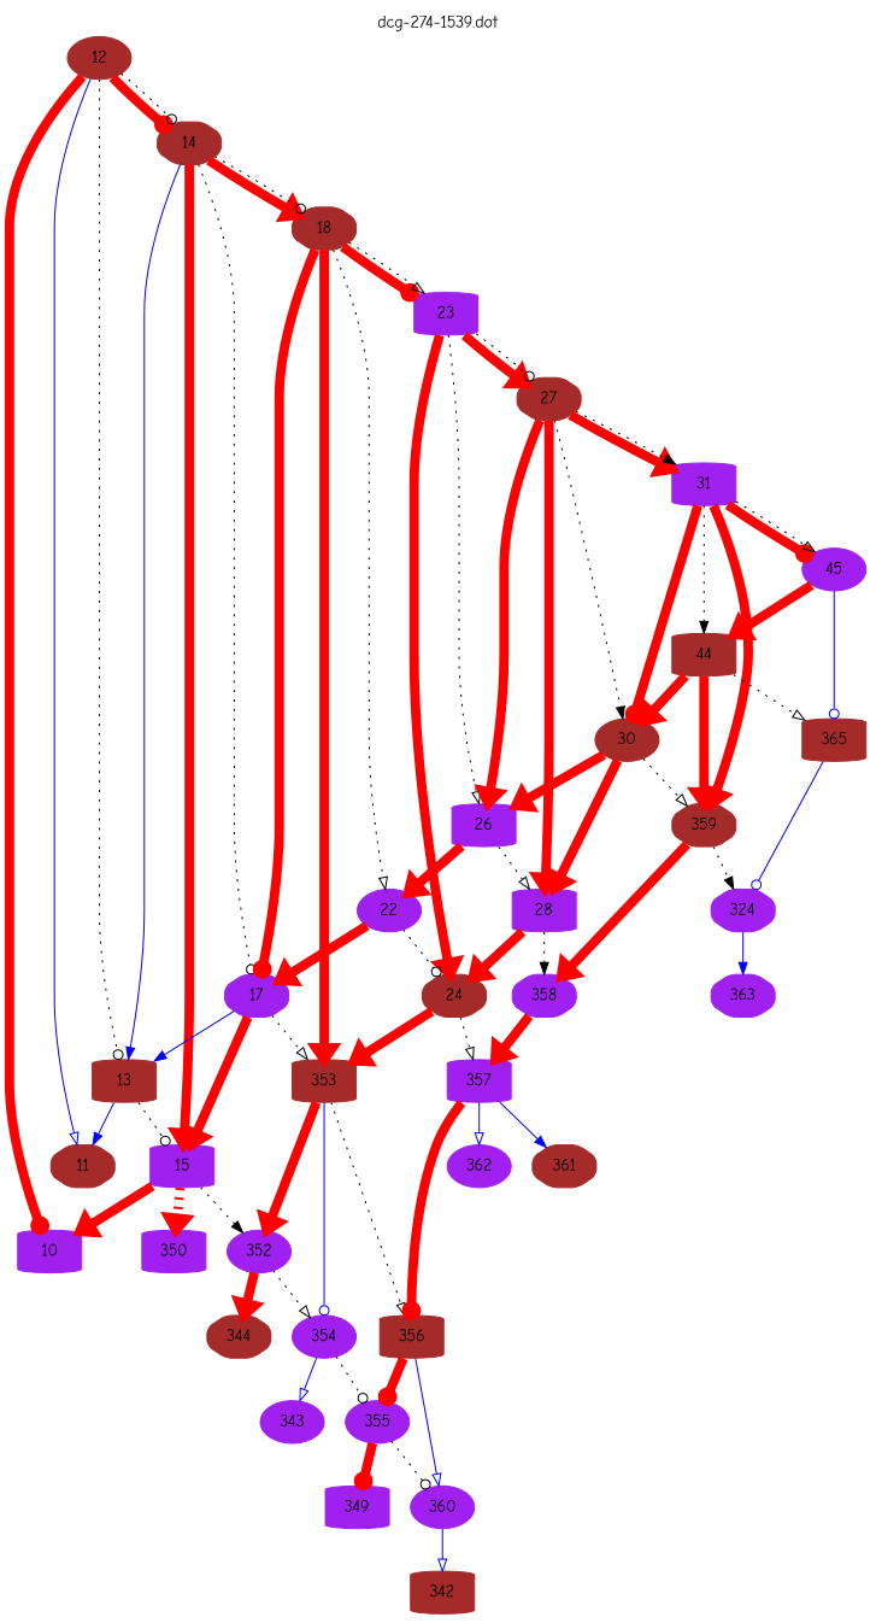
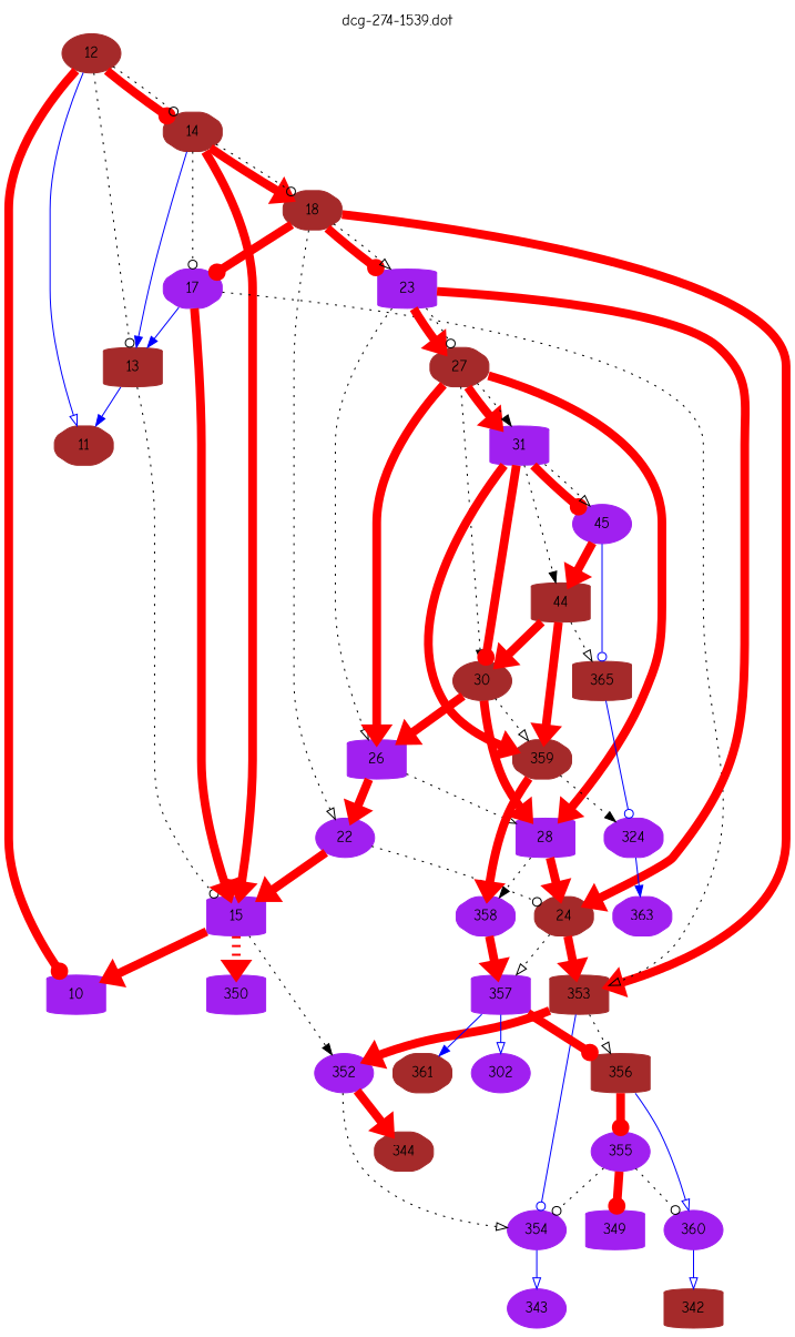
  digraph {
    fontname="Comic Neue"
    label="dcg-274-1539.dot"
    labelloc=t
    node [color=purple fontname="Comic Neue" shape=cylinder style="rounded,filled"]
    edge [arrowhead=normal color=red fontname="Comic Neue" penwidth=8]
    n1 [color=brown label=12 shape=ellipse]
    n2 [color=brown label=11 shape=octagon]
    n3 [label=10]
    n4 [color=brown label=14 shape=octagon]
    n5 [color=brown label=13]
    n6 [label=15]
    n7 [color=brown label=18 shape=octagon]
    n8 [label=17 shape=octagon]
    n9 [label=352 shape=ellipse]
    n10 [label=350]
    n11 [color=brown label=353]
    n12 [label=23]
    n13 [label=22 shape=ellipse]
    n14 [label=354 shape=ellipse]
    n15 [color=brown label=344 shape=octagon]
    n16 [color=brown label=356]
    n17 [color=brown label=24 shape=octagon]
    n18 [color=brown label=27 shape=octagon]
    n19 [label=26]
    n20 [label=355 shape=ellipse]
    n21 [label=360 shape=ellipse]
    n22 [label=343 shape=ellipse]
    n23 [label=357]
    n24 [label=28]
    n25 [label=31]
    n26 [color=brown label=30 shape=ellipse]
-   n27 [label=362 shape=ellipse]
+   n27 [label=302 shape=ellipse]
    n28 [color=brown label=361 shape=octagon]
    n29 [label=358 shape=octagon]
    n30 [color=brown label=359 shape=octagon]
    n31 [label=45 shape=ellipse]
    n32 [color=brown label=44]
    n33 [label=324 shape=octagon]
    n34 [color=brown label=365]
    n35 [label=363 shape=octagon]
    n36 [label=349]
    n37 [color=brown label=342]
    n1 -> n2 [arrowhead=onormal color=blue penwidth=1]
    n1 -> n3 [arrowhead=odot]
    n1 -> n4 [arrowhead=odot]
    n1 -> n4 [arrowhead=odot style=dotted color="" penwidth=""]
    n1 -> n5 [arrowhead=odot style=dotted color="" penwidth=""]
    n4 -> n5 [color=blue penwidth=1]
    n4 -> n6 [arrowhead=onormal]
    n4 -> n7
    n4 -> n7 [arrowhead=odot style=dotted color="" penwidth=""]
    n4 -> n8 [arrowhead=odot style=dotted color="" penwidth=""]
    n5 -> n2 [color=blue penwidth=1]
    n5 -> n6 [arrowhead=odot style=dotted color="" penwidth=""]
    n6 -> n3
    n6 -> n9 [style=dotted color="" penwidth=""]
    n6 -> n10 [style=dotted]
    n7 -> n8 [arrowhead=odot]
    n7 -> n11
    n7 -> n12 [arrowhead=odot]
    n7 -> n12 [arrowhead=onormal style=dotted color="" penwidth=""]
    n7 -> n13 [arrowhead=onormal style=dotted color="" penwidth=""]
    n8 -> n5 [color=blue penwidth=1]
    n8 -> n6
    n8 -> n11 [arrowhead=onormal style=dotted color="" penwidth=""]
    n9 -> n14 [arrowhead=onormal style=dotted color="" penwidth=""]
    n9 -> n15
    n11 -> n9
    n11 -> n14 [arrowhead=odot color=blue penwidth=1]
    n11 -> n16 [arrowhead=onormal style=dotted color="" penwidth=""]
    n12 -> n17
    n12 -> n18 [arrowhead=onormal]
    n12 -> n18 [arrowhead=odot style=dotted color="" penwidth=""]
    n12 -> n19 [arrowhead=onormal style=dotted color="" penwidth=""]
-   n13 -> n8
+   n13 -> n6
    n13 -> n17 [arrowhead=odot style=dotted color="" penwidth=""]
-   n14 -> n20 [arrowhead=odot style=dotted color="" penwidth=""]
+   n20 -> n14 [arrowhead=odot style=dotted color="" penwidth=""]
    n14 -> n22 [arrowhead=onormal color=blue penwidth=1]
    n16 -> n20 [arrowhead=odot]
    n16 -> n21 [arrowhead=onormal color=blue penwidth=1]
    n17 -> n11 [arrowhead=onormal]
    n17 -> n23 [arrowhead=onormal style=dotted color="" penwidth=""]
    n18 -> n19
    n18 -> n24 [arrowhead=onormal]
    n18 -> n25
    n18 -> n25 [style=dotted color="" penwidth=""]
    n18 -> n26 [style=dotted color="" penwidth=""]
    n19 -> n13
    n19 -> n24 [arrowhead=onormal style=dotted color="" penwidth=""]
    n20 -> n21 [arrowhead=odot style=dotted color="" penwidth=""]
    n20 -> n36 [arrowhead=odot]
    n21 -> n37 [arrowhead=onormal color=blue penwidth=1]
    n23 -> n16 [arrowhead=odot]
    n23 -> n27 [arrowhead=onormal color=blue penwidth=1]
    n23 -> n28 [color=blue penwidth=1]
    n24 -> n17
    n24 -> n29 [style=dotted color="" penwidth=""]
    n25 -> n26 [arrowhead=odot]
    n25 -> n30
    n25 -> n31 [arrowhead=odot]
    n25 -> n31 [arrowhead=onormal style=dotted color="" penwidth=""]
    n25 -> n32 [style=dotted color="" penwidth=""]
    n26 -> n19 [arrowhead=onormal]
    n26 -> n24
    n26 -> n30 [arrowhead=onormal style=dotted color="" penwidth=""]
    n29 -> n23
    n30 -> n29 [arrowhead=onormal]
    n30 -> n33 [style=dotted color="" penwidth=""]
    n31 -> n32 [arrowhead=onormal]
    n31 -> n34 [arrowhead=odot color=blue penwidth=1]
    n32 -> n26 [arrowhead=onormal]
    n32 -> n30 [arrowhead=onormal]
    n32 -> n34 [arrowhead=onormal style=dotted color="" penwidth=""]
    n33 -> n35 [color=blue penwidth=1]
    n34 -> n33 [arrowhead=odot color=blue penwidth=1]
  }
